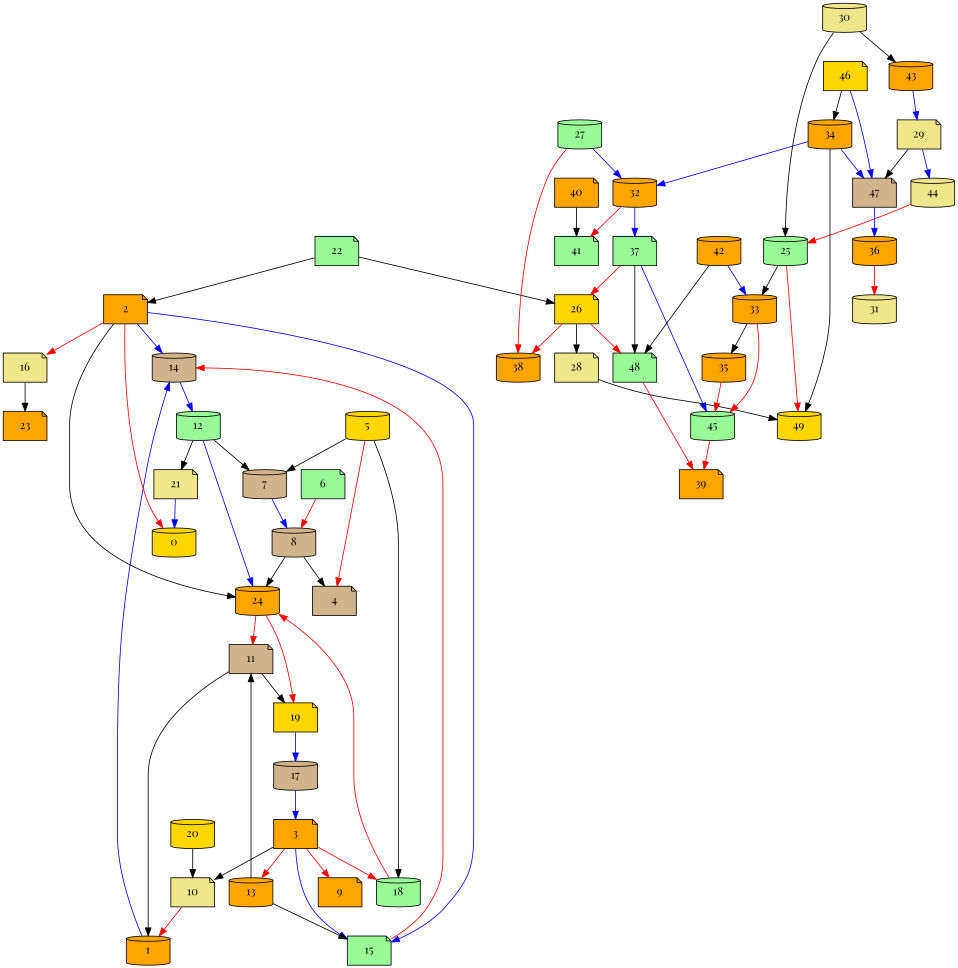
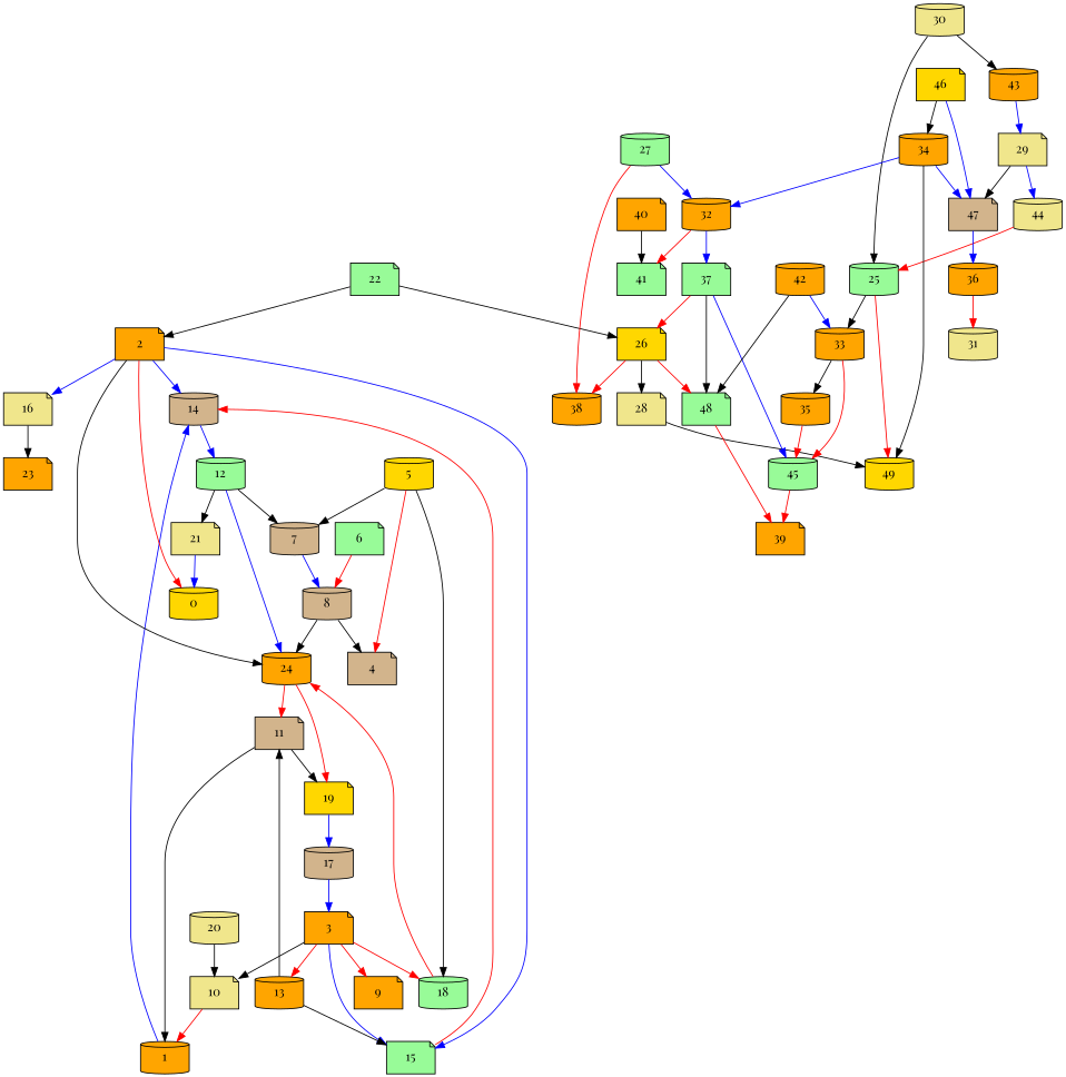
  digraph {
    fontname="Playfair Display"
    node [fillcolor=orange fontname="Playfair Display" shape=cylinder style=filled]
    edge [color=black fontname="Playfair Display"]
    14 [fillcolor=tan]
    1
    12 [fillcolor=palegreen]
    2 [shape=note]
    0 [fillcolor=gold]
    15 [fillcolor=palegreen shape=note]
    16 [fillcolor=khaki shape=note]
    24
    23 [shape=note]
    11 [fillcolor=tan shape=note]
    19 [fillcolor=gold shape=note]
    3 [shape=note]
    9 [shape=note]
    10 [fillcolor=khaki shape=note]
    13
    18 [fillcolor=palegreen]
    5 [fillcolor=gold]
    4 [fillcolor=tan shape=note]
    7 [fillcolor=tan]
    8 [fillcolor=tan]
    6 [fillcolor=palegreen shape=note]
    17 [fillcolor=tan]
    21 [fillcolor=khaki shape=note]
-   20 [fillcolor=gold]
+   20 [fillcolor=khaki]
    22 [fillcolor=palegreen shape=note]
    26 [fillcolor=gold shape=note]
    28 [fillcolor=khaki shape=note]
    38
    48 [fillcolor=palegreen shape=note]
    25 [fillcolor=palegreen]
    33
    49 [fillcolor=gold]
    35
    45 [fillcolor=palegreen]
    27 [fillcolor=palegreen]
    32
    39 [shape=note]
    37 [fillcolor=palegreen shape=note]
    41 [fillcolor=palegreen shape=note]
    29 [fillcolor=khaki shape=note]
    44 [fillcolor=khaki]
    47 [fillcolor=tan shape=note]
    36
    30 [fillcolor=khaki]
    43
    34
    31 [fillcolor=khaki]
    40 [shape=note]
    42
    46 [fillcolor=gold shape=note]
    14 -> 12 [color=blue]
    1 -> 14 [color=blue]
    12 -> 24 [color=blue]
    12 -> 7
    12 -> 21
    2 -> 14 [color=blue]
    2 -> 0 [color=red]
    2 -> 15 [color=blue]
-   2 -> 16 [color=red]
+   2 -> 16 [color=blue]
    2 -> 24
    15 -> 14 [color=red]
    16 -> 23
    24 -> 11 [color=red]
    24 -> 19 [color=red]
    11 -> 1
    11 -> 19
    19 -> 17 [color=blue]
    3 -> 15 [color=blue]
    3 -> 9 [color=red]
    3 -> 10
    3 -> 13 [color=red]
    3 -> 18 [color=red]
    10 -> 1 [color=red]
    13 -> 15
    13 -> 11
    18 -> 24 [color=red]
    5 -> 18
    5 -> 4 [color=red]
    5 -> 7
    7 -> 8 [color=blue]
    8 -> 24
    8 -> 4
    6 -> 8 [color=red]
    17 -> 3 [color=blue]
    21 -> 0 [color=blue]
    20 -> 10
    22 -> 2
    22 -> 26
    26 -> 28
    26 -> 38 [color=red]
    26 -> 48 [color=red]
    28 -> 49
    48 -> 39 [color=red]
    25 -> 33
    25 -> 49 [color=red]
    33 -> 35
    33 -> 45 [color=red]
    35 -> 45 [color=red]
    45 -> 39 [color=red]
    27 -> 38 [color=red]
    27 -> 32 [color=blue]
    32 -> 37 [color=blue]
    32 -> 41 [color=red]
    37 -> 26 [color=red]
    37 -> 48
    37 -> 45 [color=blue]
    29 -> 44 [color=blue]
    29 -> 47
    44 -> 25 [color=red]
    47 -> 36 [color=blue]
    36 -> 31 [color=red]
    30 -> 25
    30 -> 43
    43 -> 29 [color=blue]
    34 -> 49
    34 -> 32 [color=blue]
    34 -> 47 [color=blue]
    40 -> 41
    42 -> 48
    42 -> 33 [color=blue]
    46 -> 47 [color=blue]
    46 -> 34
  }
